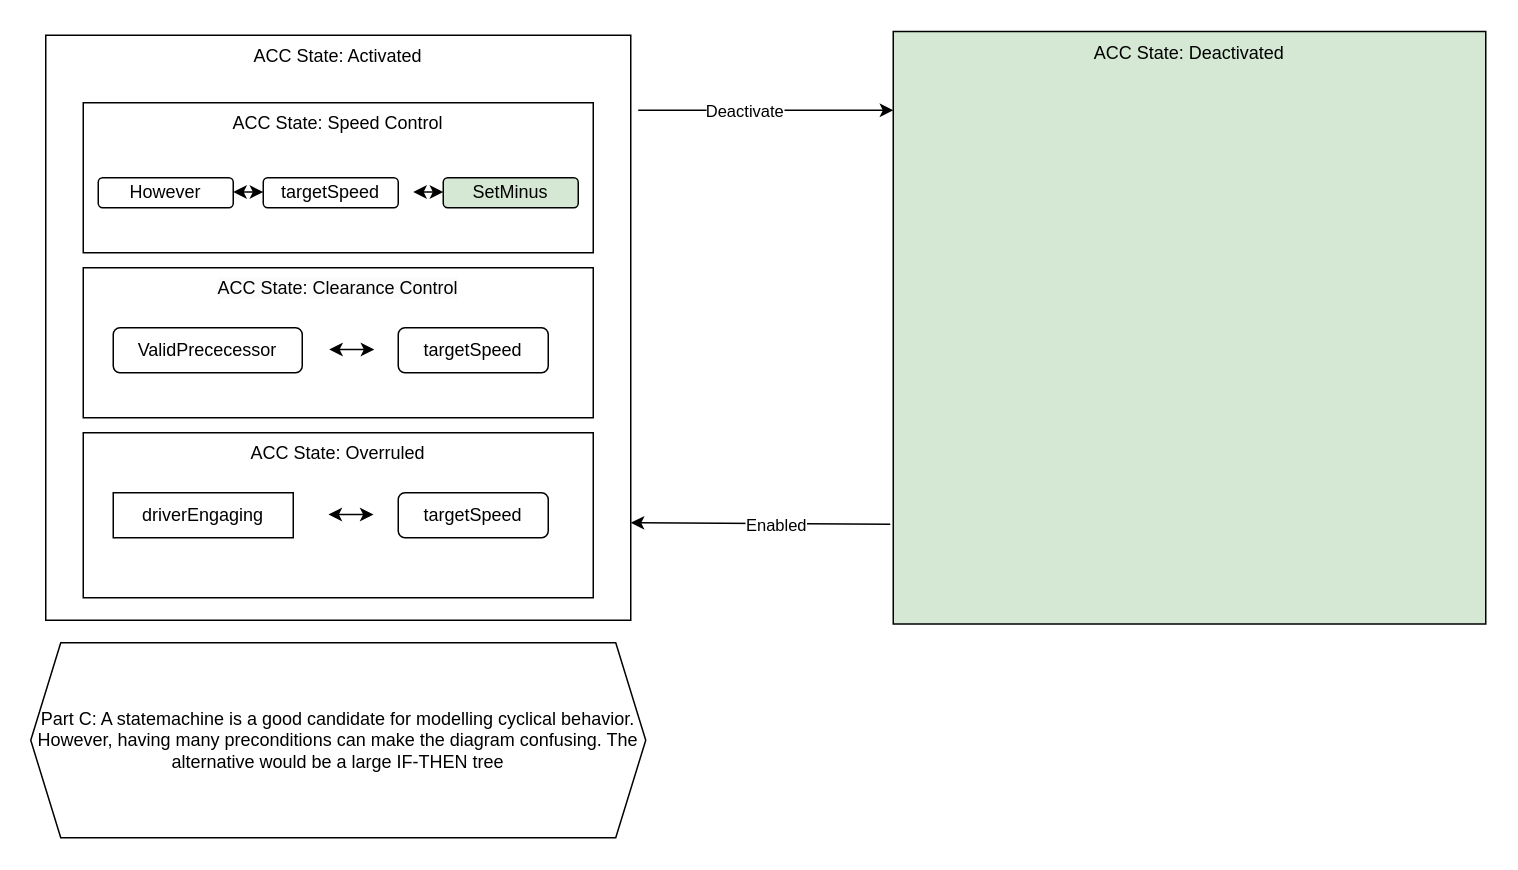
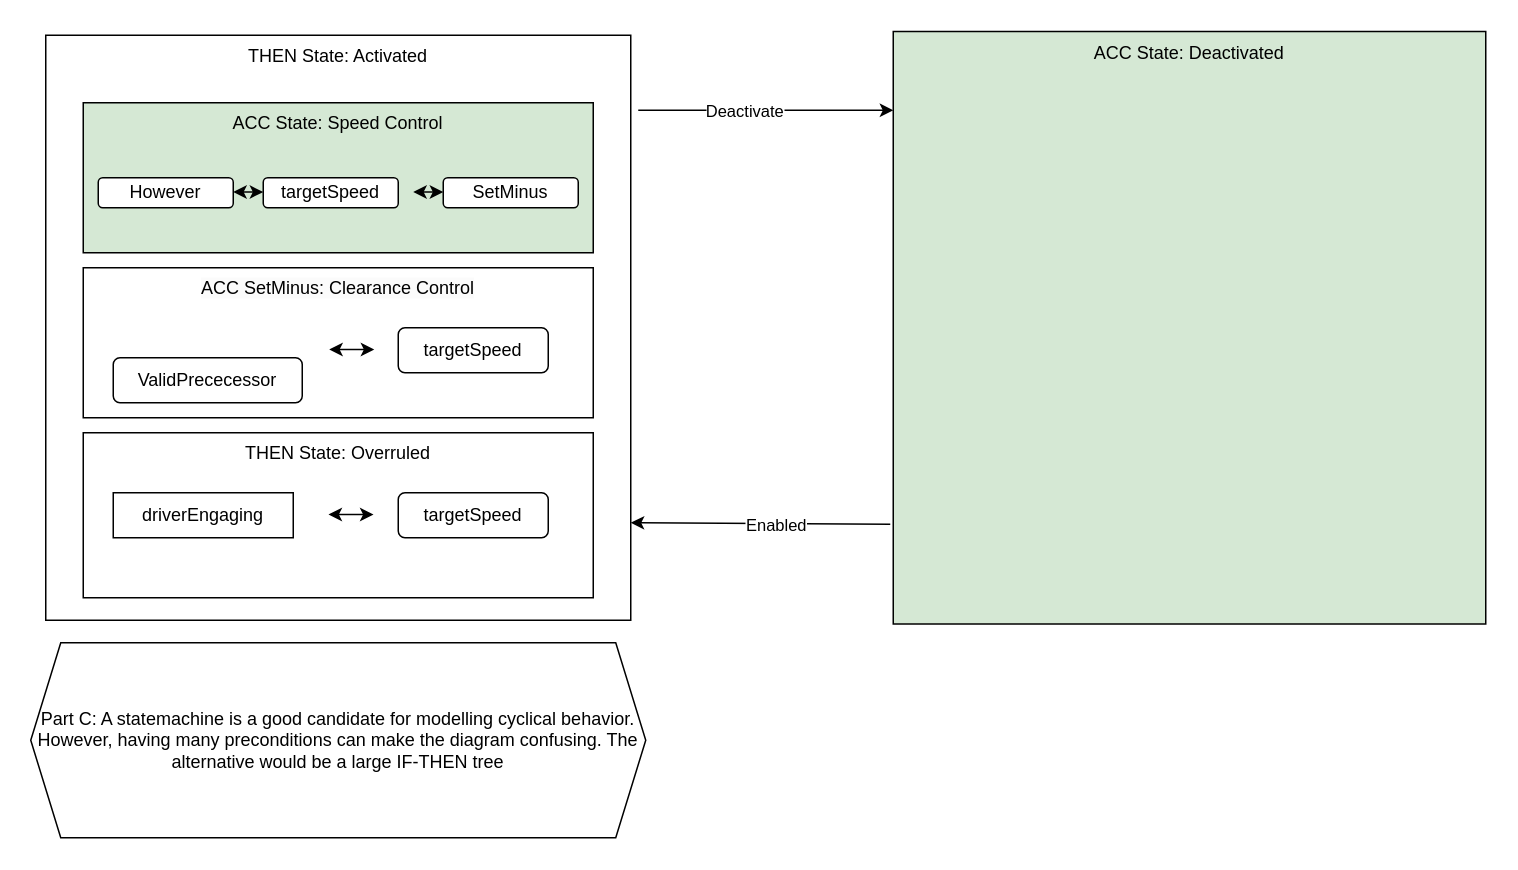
  <mxCell id="0" />
  <mxCell id="1" parent="0" />
  <mxCell id="2" value="ACC State: Deactivated" style="whiteSpace=wrap;html=1;aspect=fixed;verticalAlign=top;fillColor=#d5e8d4;" vertex="1" parent="1"><mxGeometry x="595" y="20.5" width="395" height="395" as="geometry" /></mxCell>
- <mxCell id="3" value="ACC State: Activated" style="whiteSpace=wrap;html=1;aspect=fixed;verticalAlign=top;" vertex="1" parent="1"><mxGeometry x="30" y="23" width="390" height="390" as="geometry" /></mxCell>
+ <mxCell id="3" value="THEN State: Activated" style="whiteSpace=wrap;html=1;aspect=fixed;verticalAlign=top;" vertex="1" parent="1"><mxGeometry x="30" y="23" width="390" height="390" as="geometry" /></mxCell>
  <mxCell id="4" value="" style="endArrow=classic;html=1;rounded=0;entryX=0;entryY=0.133;entryDx=0;entryDy=0;entryPerimeter=0;" edge="1" parent="1" target="2"><mxGeometry width="50" height="50" relative="1" as="geometry"><mxPoint x="425" y="73" as="sourcePoint" /><mxPoint x="505" y="23" as="targetPoint" /></mxGeometry></mxCell>
  <mxCell id="5" value="Deactivate" style="edgeLabel;html=1;align=center;verticalAlign=middle;resizable=0;points=[];" vertex="1" connectable="0" parent="4"><mxGeometry x="-0.159" relative="1" as="geometry"><mxPoint as="offset" /></mxGeometry></mxCell>
  <mxCell id="6" value="" style="endArrow=classic;html=1;rounded=0;exitX=0;exitY=0.956;exitDx=0;exitDy=0;exitPerimeter=0;entryX=1.005;entryY=0.96;entryDx=0;entryDy=0;entryPerimeter=0;" edge="1" parent="1"><mxGeometry width="50" height="50" relative="1" as="geometry"><mxPoint x="593" y="349" as="sourcePoint" /><mxPoint x="420" y="348" as="targetPoint" /></mxGeometry></mxCell>
  <mxCell id="7" value="Enabled" style="edgeLabel;html=1;align=center;verticalAlign=middle;resizable=0;points=[];" vertex="1" connectable="0" parent="6"><mxGeometry x="-0.127" y="1" relative="1" as="geometry"><mxPoint as="offset" /></mxGeometry></mxCell>
- <mxCell id="8" value="ACC State: Speed Control" style="rounded=0;whiteSpace=wrap;html=1;verticalAlign=top;" vertex="1" parent="1"><mxGeometry x="55" y="68" width="340" height="100" as="geometry" /></mxCell>
+ <mxCell id="8" value="ACC State: Speed Control" style="rounded=0;whiteSpace=wrap;html=1;verticalAlign=top;fillColor=#d5e8d4;" vertex="1" parent="1"><mxGeometry x="55" y="68" width="340" height="100" as="geometry" /></mxCell>
  <mxCell id="9" value="targetSpeed" style="rounded=1;whiteSpace=wrap;html=1;" vertex="1" parent="1"><mxGeometry x="175" y="118" width="90" height="20" as="geometry" /></mxCell>
  <mxCell id="10" value="However" style="rounded=1;whiteSpace=wrap;html=1;" vertex="1" parent="1"><mxGeometry x="65" y="118" width="90" height="20" as="geometry" /></mxCell>
- <mxCell id="11" value="SetMinus" style="rounded=1;whiteSpace=wrap;html=1;fillColor=#d5e8d4;" vertex="1" parent="1"><mxGeometry x="295" y="118" width="90" height="20" as="geometry" /></mxCell>
+ <mxCell id="11" value="SetMinus" style="rounded=1;whiteSpace=wrap;html=1;" vertex="1" parent="1"><mxGeometry x="295" y="118" width="90" height="20" as="geometry" /></mxCell>
  <mxCell id="12" value="" style="endArrow=classic;startArrow=classic;html=1;rounded=0;" edge="1" parent="1"><mxGeometry width="50" height="50" relative="1" as="geometry"><mxPoint x="155" y="127.5" as="sourcePoint" /><mxPoint x="175" y="127.5" as="targetPoint" /></mxGeometry></mxCell>
  <mxCell id="13" value="" style="endArrow=classic;startArrow=classic;html=1;rounded=0;" edge="1" parent="1"><mxGeometry width="50" height="50" relative="1" as="geometry"><mxPoint x="275" y="127.5" as="sourcePoint" /><mxPoint x="295" y="127.5" as="targetPoint" /></mxGeometry></mxCell>
- <mxCell id="14" value="ACC State: Overruled" style="rounded=0;whiteSpace=wrap;html=1;verticalAlign=top;" vertex="1" parent="1"><mxGeometry x="55" y="288" width="340" height="110" as="geometry" /></mxCell>
- <mxCell id="15" value="&lt;span style=&quot;color: rgb(0, 0, 0); font-family: Helvetica; font-size: 12px; font-style: normal; font-variant-ligatures: normal; font-variant-caps: normal; font-weight: 400; letter-spacing: normal; orphans: 2; text-align: center; text-indent: 0px; text-transform: none; widows: 2; word-spacing: 0px; -webkit-text-stroke-width: 0px; background-color: rgb(251, 251, 251); text-decoration-thickness: initial; text-decoration-style: initial; text-decoration-color: initial; float: none; display: inline !important;&quot;&gt;ACC State: Clearance Control&lt;/span&gt;" style="rounded=0;whiteSpace=wrap;html=1;verticalAlign=top;" vertex="1" parent="1"><mxGeometry x="55" y="178" width="340" height="100" as="geometry" /></mxCell>
- <mxCell id="16" value="ValidPrececessor" style="rounded=1;whiteSpace=wrap;html=1;" vertex="1" parent="1"><mxGeometry x="75" y="218" width="126" height="30" as="geometry" /></mxCell>
+ <mxCell id="14" value="THEN State: Overruled" style="rounded=0;whiteSpace=wrap;html=1;verticalAlign=top;" vertex="1" parent="1"><mxGeometry x="55" y="288" width="340" height="110" as="geometry" /></mxCell>
+ <mxCell id="15" value="&lt;span style=&quot;color: rgb(0, 0, 0); font-family: Helvetica; font-size: 12px; font-style: normal; font-variant-ligatures: normal; font-variant-caps: normal; font-weight: 400; letter-spacing: normal; orphans: 2; text-align: center; text-indent: 0px; text-transform: none; widows: 2; word-spacing: 0px; -webkit-text-stroke-width: 0px; background-color: rgb(251, 251, 251); text-decoration-thickness: initial; text-decoration-style: initial; text-decoration-color: initial; float: none; display: inline !important;&quot;&gt;ACC SetMinus: Clearance Control&lt;/span&gt;" style="rounded=0;whiteSpace=wrap;html=1;verticalAlign=top;" vertex="1" parent="1"><mxGeometry x="55" y="178" width="340" height="100" as="geometry" /></mxCell>
+ <mxCell id="16" value="ValidPrececessor" style="rounded=1;whiteSpace=wrap;html=1;" vertex="1" parent="1"><mxGeometry x="75" y="238" width="126" height="30" as="geometry" /></mxCell>
  <mxCell id="17" value="driverEngaging" style="whiteSpace=wrap;html=1;rounded=0;" vertex="1" parent="1"><mxGeometry x="75" y="328" width="120" height="30" as="geometry" /></mxCell>
  <mxCell id="18" value="targetSpeed" style="rounded=1;whiteSpace=wrap;html=1;" vertex="1" parent="1"><mxGeometry x="265" y="218" width="100" height="30" as="geometry" /></mxCell>
  <mxCell id="19" value="" style="endArrow=classic;startArrow=classic;html=1;rounded=0;" edge="1" parent="1"><mxGeometry width="50" height="50" relative="1" as="geometry"><mxPoint x="219" y="232.5" as="sourcePoint" /><mxPoint x="249" y="232.5" as="targetPoint" /></mxGeometry></mxCell>
  <mxCell id="20" value="targetSpeed" style="rounded=1;whiteSpace=wrap;html=1;" vertex="1" parent="1"><mxGeometry x="265" y="328" width="100" height="30" as="geometry" /></mxCell>
  <mxCell id="21" value="" style="endArrow=classic;startArrow=classic;html=1;rounded=0;" edge="1" parent="1"><mxGeometry width="50" height="50" relative="1" as="geometry"><mxPoint x="218.5" y="342.5" as="sourcePoint" /><mxPoint x="248.5" y="342.5" as="targetPoint" /></mxGeometry></mxCell>
  <mxCell id="22" value="Part C: A statemachine is a good candidate for modelling cyclical behavior. However, having many preconditions can make the diagram confusing. The alternative would be a large IF-THEN tree" style="shape=hexagon;perimeter=hexagonPerimeter2;whiteSpace=wrap;html=1;fixedSize=1;" vertex="1" parent="1"><mxGeometry x="20" y="428" width="410" height="130" as="geometry" /></mxCell>
